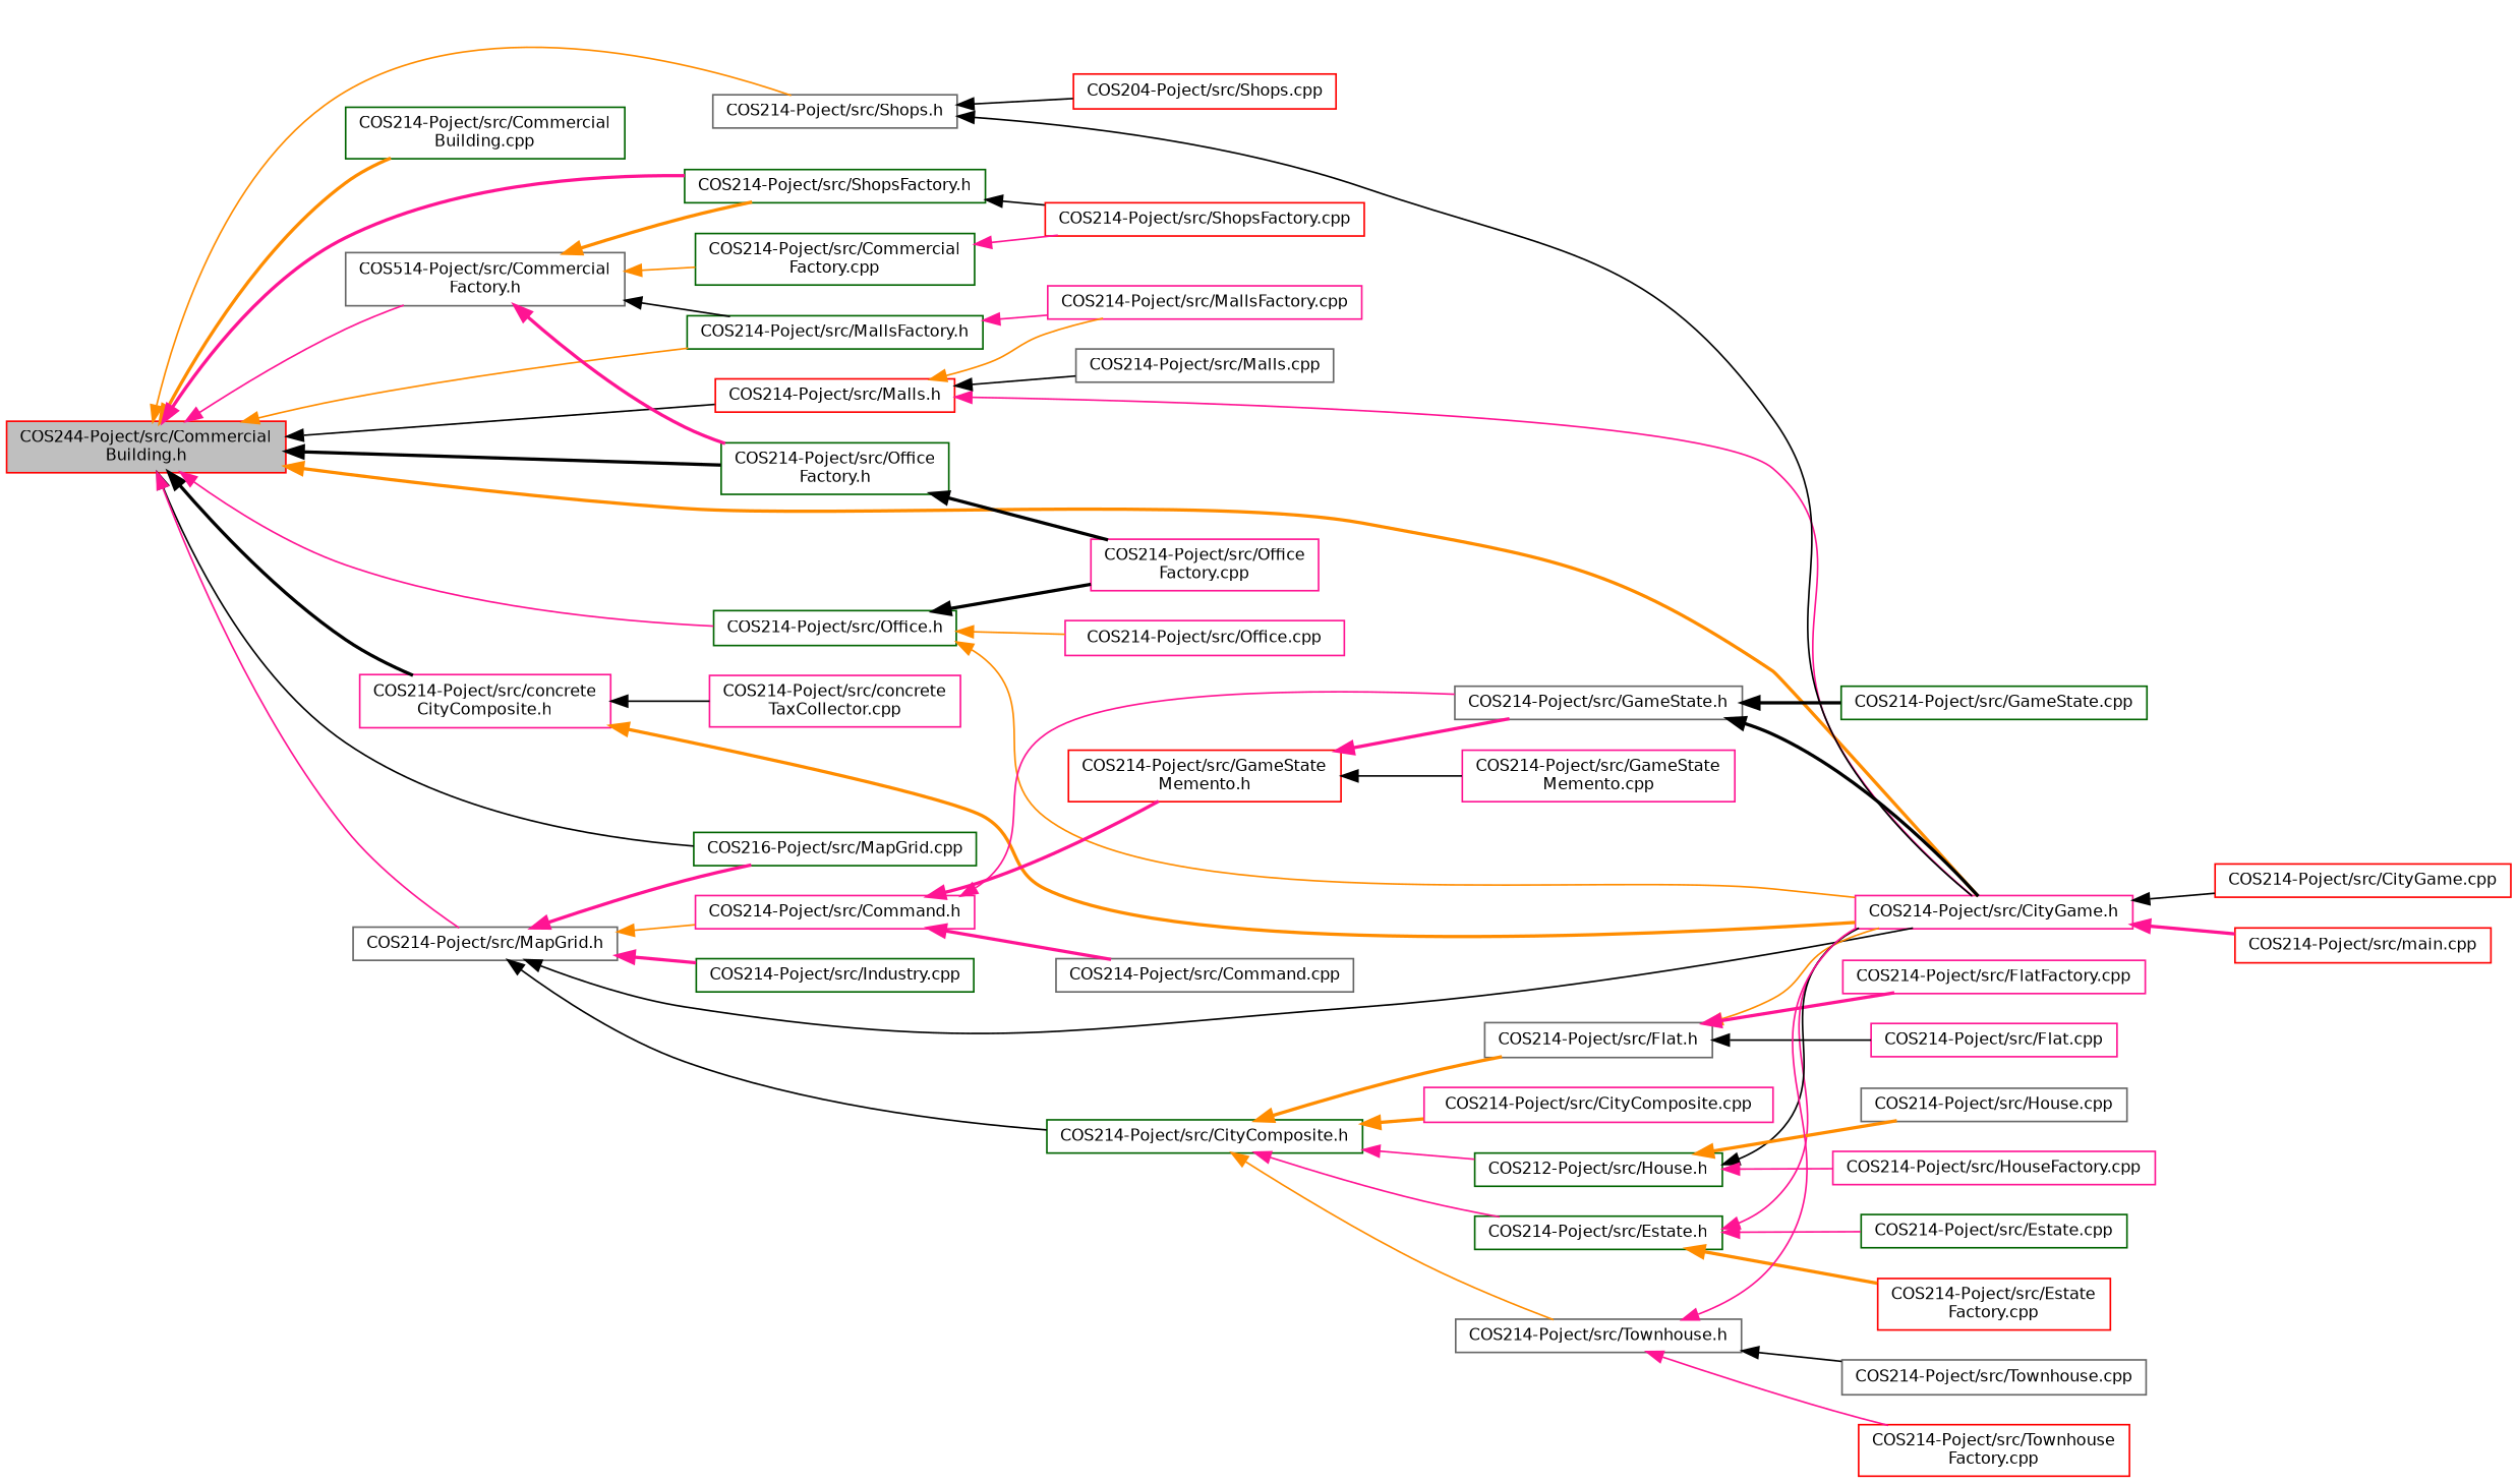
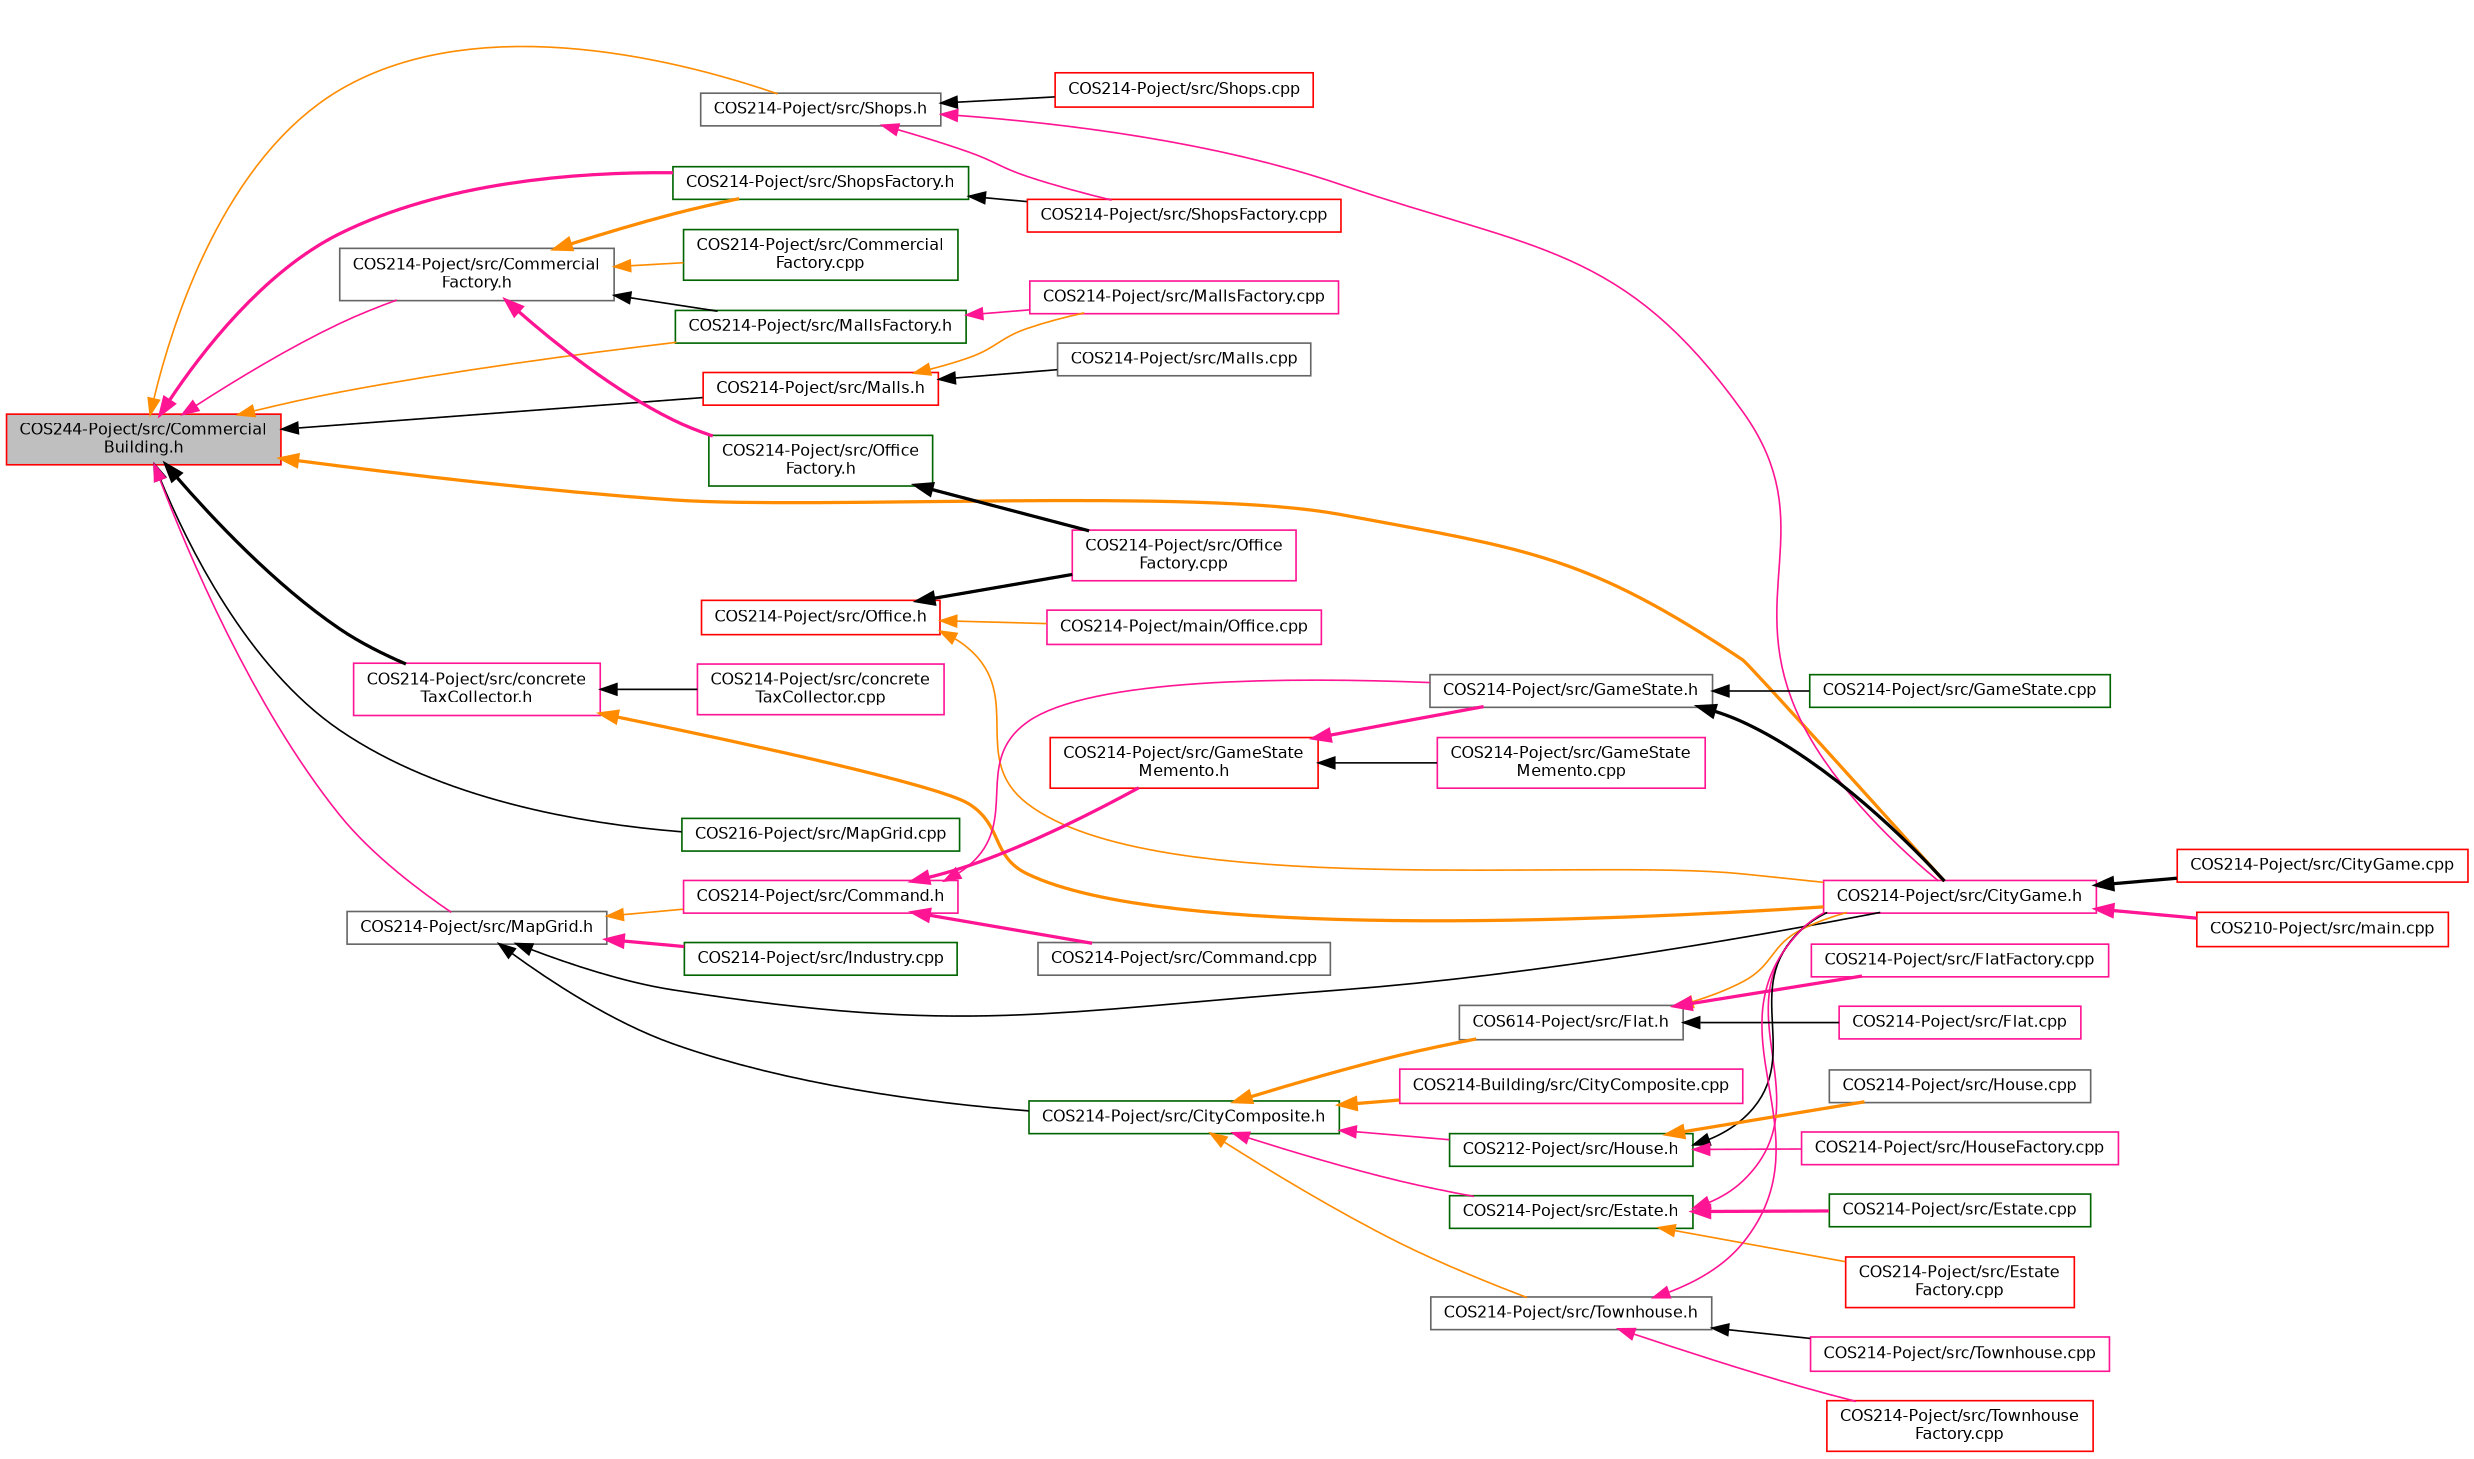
  digraph {
    rankdir=LR
    node [color=darkgreen fillcolor=white fontname=Helvetica fontsize=10 shape=record style=filled]
    edge [color=deeppink dir=back fontname=Helvetica fontsize=10 labelfontname=Helvetica labelfontsize=10 style=solid]
    n1 [color=red fillcolor=grey75 fontcolor=black height=0.2 label="COS244-Poject/src/Commercial\lBuilding.h" width=0.4]
    n2 [color=deeppink height=0.2 label="COS214-Poject/src/CityGame.h" width=0.4]
-   n3 [height=0.2 label="COS214-Poject/src/Commercial\lBuilding.cpp" width=0.4]
-   n4 [color=gray40 height=0.2 label="COS514-Poject/src/Commercial\lFactory.h" width=0.4]
+   n4 [color=gray40 height=0.2 label="COS214-Poject/src/Commercial\lFactory.h" width=0.4]
    n5 [height=0.2 label="COS214-Poject/src/MallsFactory.h" width=0.4]
    n6 [height=0.2 label="COS214-Poject/src/Office\lFactory.h" width=0.4]
    n7 [height=0.2 label="COS214-Poject/src/ShopsFactory.h" width=0.4]
-   n8 [color=deeppink height=0.2 label="COS214-Poject/src/concrete\lCityComposite.h" width=0.4]
+   n8 [color=deeppink height=0.2 label="COS214-Poject/src/concrete\lTaxCollector.h" width=0.4]
    n9 [color=red height=0.2 label="COS214-Poject/src/Malls.h" width=0.4]
    n10 [height=0.2 label="COS216-Poject/src/MapGrid.cpp" width=0.4]
    n11 [color=gray40 height=0.2 label="COS214-Poject/src/MapGrid.h" width=0.4]
-   n12 [height=0.2 label="COS214-Poject/src/Office.h" width=0.4]
+   n12 [color=red height=0.2 label="COS214-Poject/src/Office.h" width=0.4]
    n13 [color=gray40 height=0.2 label="COS214-Poject/src/Shops.h" width=0.4]
    n14 [color=red height=0.2 label="COS214-Poject/src/CityGame.cpp" width=0.4]
-   n15 [color=red height=0.2 label="COS214-Poject/src/main.cpp" width=0.4]
+   n15 [color=red height=0.2 label="COS210-Poject/src/main.cpp" width=0.4]
    n16 [height=0.2 label="COS214-Poject/src/Commercial\lFactory.cpp" width=0.4]
    n17 [color=deeppink height=0.2 label="COS214-Poject/src/MallsFactory.cpp" width=0.4]
    n18 [color=deeppink height=0.2 label="COS214-Poject/src/Office\lFactory.cpp" width=0.4]
    n19 [color=red height=0.2 label="COS214-Poject/src/ShopsFactory.cpp" width=0.4]
    n20 [color=deeppink height=0.2 label="COS214-Poject/src/concrete\lTaxCollector.cpp" width=0.4]
    n21 [color=gray40 height=0.2 label="COS214-Poject/src/Malls.cpp" width=0.4]
    n22 [height=0.2 label="COS214-Poject/src/CityComposite.h" width=0.4]
    n23 [color=deeppink height=0.2 label="COS214-Poject/src/Command.h" width=0.4]
    n24 [height=0.2 label="COS214-Poject/src/Industry.cpp" width=0.4]
-   n25 [color=deeppink height=0.2 label="COS214-Poject/src/Office.cpp" width=0.4]
-   n26 [color=red height=0.2 label="COS204-Poject/src/Shops.cpp" width=0.4]
-   n27 [color=deeppink height=0.2 label="COS214-Poject/src/CityComposite.cpp" width=0.4]
+   n25 [color=deeppink height=0.2 label="COS214-Poject/main/Office.cpp" width=0.4]
+   n26 [color=red height=0.2 label="COS214-Poject/src/Shops.cpp" width=0.4]
+   n27 [color=deeppink height=0.2 label="COS214-Building/src/CityComposite.cpp" width=0.4]
    n28 [height=0.2 label="COS214-Poject/src/Estate.h" width=0.4]
-   n29 [color=gray40 height=0.2 label="COS214-Poject/src/Flat.h" width=0.4]
+   n29 [color=gray40 height=0.2 label="COS614-Poject/src/Flat.h" width=0.4]
    n30 [height=0.2 label="COS212-Poject/src/House.h" width=0.4]
    n31 [color=gray40 height=0.2 label="COS214-Poject/src/Townhouse.h" width=0.4]
    n32 [color=gray40 height=0.2 label="COS214-Poject/src/Command.cpp" width=0.4]
    n33 [color=gray40 height=0.2 label="COS214-Poject/src/GameState.h" width=0.4]
    n34 [color=red height=0.2 label="COS214-Poject/src/GameState\lMemento.h" width=0.4]
    n35 [height=0.2 label="COS214-Poject/src/Estate.cpp" width=0.4]
    n36 [color=red height=0.2 label="COS214-Poject/src/Estate\lFactory.cpp" width=0.4]
    n37 [color=deeppink height=0.2 label="COS214-Poject/src/Flat.cpp" width=0.4]
    n38 [color=deeppink height=0.2 label="COS214-Poject/src/FlatFactory.cpp" width=0.4]
    n39 [color=gray40 height=0.2 label="COS214-Poject/src/House.cpp" width=0.4]
    n40 [color=deeppink height=0.2 label="COS214-Poject/src/HouseFactory.cpp" width=0.4]
-   n41 [color=gray40 height=0.2 label="COS214-Poject/src/Townhouse.cpp" width=0.4]
+   n41 [color=deeppink height=0.2 label="COS214-Poject/src/Townhouse.cpp" width=0.4]
    n42 [color=red height=0.2 label="COS214-Poject/src/Townhouse\lFactory.cpp" width=0.4]
    n43 [height=0.2 label="COS214-Poject/src/GameState.cpp" width=0.4]
    n44 [color=deeppink height=0.2 label="COS214-Poject/src/GameState\lMemento.cpp" width=0.4]
    n1 -> n2 [color=darkorange style=bold]
-   n1 -> n3 [color=darkorange style=bold]
    n1 -> n4
    n1 -> n5 [color=darkorange]
-   n1 -> n6 [color=black style=bold]
    n1 -> n7 [style=bold]
    n1 -> n8 [color=black style=bold]
    n1 -> n9 [color=black]
    n1 -> n10 [color=black]
    n1 -> n11
-   n1 -> n12
    n1 -> n13 [color=darkorange]
-   n2 -> n14 [color=black]
+   n2 -> n14 [color=black style=bold]
    n2 -> n15 [style=bold]
    n4 -> n5 [color=black]
    n4 -> n6 [style=bold]
    n4 -> n7 [color=darkorange style=bold]
    n4 -> n16 [color=darkorange]
    n5 -> n17
    n6 -> n18 [color=black style=bold]
    n7 -> n19 [color=black]
    n8 -> n2 [color=darkorange style=bold]
    n8 -> n20 [color=black]
-   n9 -> n2
    n9 -> n17 [color=darkorange]
    n9 -> n21 [color=black]
    n11 -> n2 [color=black]
-   n11 -> n10 [style=bold]
    n11 -> n22 [color=black]
    n11 -> n23 [color=darkorange]
    n11 -> n24 [style=bold]
    n12 -> n2 [color=darkorange]
    n12 -> n18 [color=black style=bold]
    n12 -> n25 [color=darkorange]
-   n13 -> n2 [color=black]
-   n16 -> n19
+   n13 -> n2
+   n13 -> n19
    n13 -> n26 [color=black]
    n22 -> n27 [color=darkorange style=bold]
    n22 -> n28
    n22 -> n29 [color=darkorange style=bold]
    n22 -> n30
    n22 -> n31 [color=darkorange]
    n23 -> n32 [style=bold]
    n23 -> n33
    n23 -> n34 [style=bold]
    n28 -> n2
-   n28 -> n35
-   n28 -> n36 [color=darkorange style=bold]
+   n28 -> n35 [style=bold]
+   n28 -> n36 [color=darkorange]
    n29 -> n2 [color=darkorange]
    n29 -> n37 [color=black]
    n29 -> n38 [style=bold]
    n30 -> n2 [color=black]
    n30 -> n39 [color=darkorange style=bold]
    n30 -> n40
    n31 -> n2
    n31 -> n41 [color=black]
    n31 -> n42
    n33 -> n2 [color=black style=bold]
-   n33 -> n43 [color=black style=bold]
+   n33 -> n43 [color=black]
    n34 -> n33 [style=bold]
    n34 -> n44 [color=black]
  }
